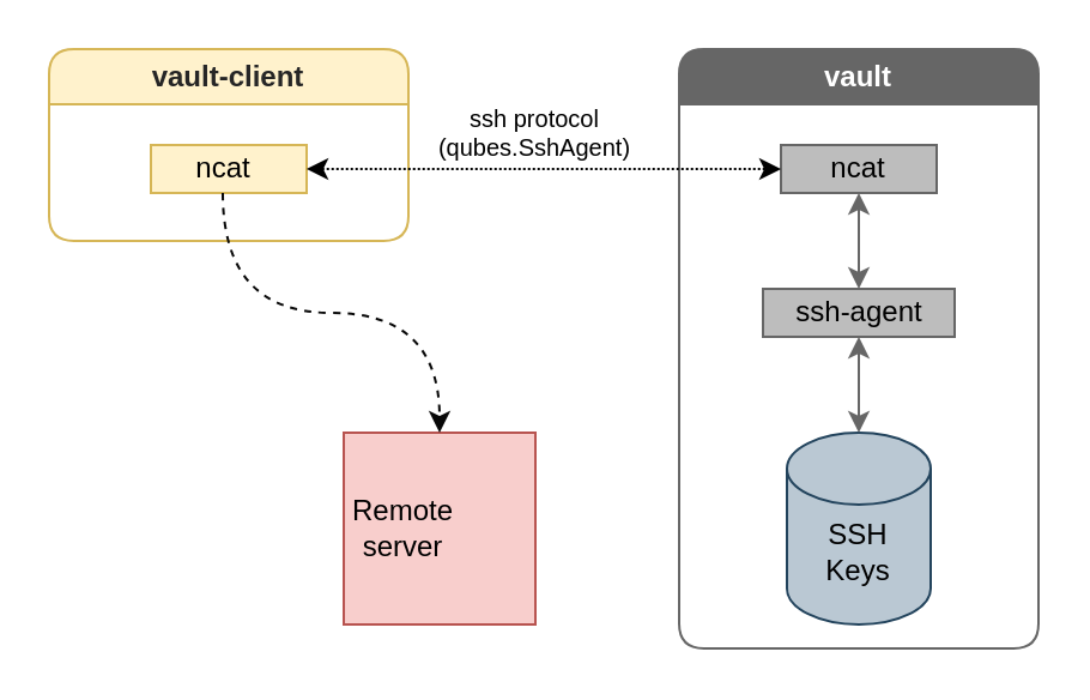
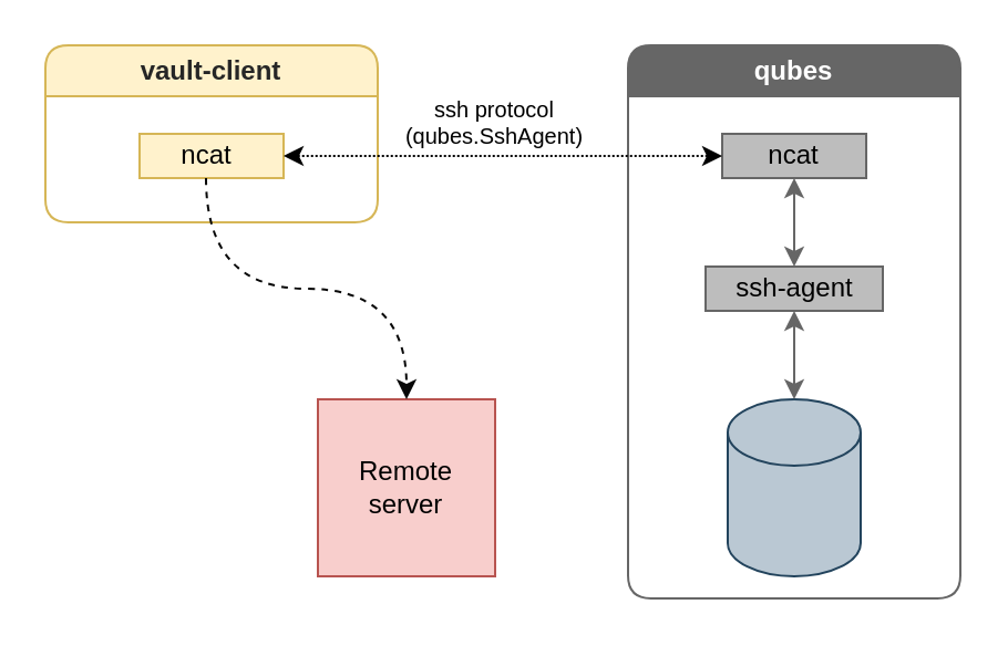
  <mxCell id="0" />
  <mxCell id="1" parent="0" />
- <mxCell id="2" value="vault" style="swimlane;whiteSpace=wrap;html=1;rounded=1;shadow=0;glass=0;comic=0;startSize=23;swimlaneFillColor=#ffffff;fontColor=#ffffff;fillColor=#666666;strokeColor=#666666;" parent="1" vertex="1"><mxGeometry x="283" y="20" width="150" height="250" as="geometry" /></mxCell>
+ <mxCell id="2" value="qubes" style="swimlane;whiteSpace=wrap;html=1;rounded=1;shadow=0;glass=0;comic=0;startSize=23;swimlaneFillColor=#ffffff;fontColor=#ffffff;fillColor=#666666;strokeColor=#666666;" parent="1" vertex="1"><mxGeometry x="283" y="20" width="150" height="250" as="geometry" /></mxCell>
  <mxCell id="3" value="" style="shape=cylinder3;whiteSpace=wrap;html=1;boundedLbl=1;backgroundOutline=1;size=15;rounded=0;glass=0;comic=0;strokeColor=#23445d;strokeWidth=1;fillColor=#bac8d3;" parent="2" vertex="1"><mxGeometry x="45" y="160" width="60" height="80" as="geometry" /></mxCell>
  <mxCell id="4" value="" style="rounded=0;whiteSpace=wrap;html=1;glass=0;comic=0;strokeWidth=1;fillColor=#BDBDBD;strokeColor=#666666;" parent="2" vertex="1"><mxGeometry x="42.5" y="40" width="65" height="20" as="geometry" /></mxCell>
  <mxCell id="5" value="" style="rounded=0;whiteSpace=wrap;html=1;glass=0;comic=0;strokeWidth=1;fillColor=#BDBDBD;strokeColor=#666666;" parent="2" vertex="1"><mxGeometry x="35" y="100" width="80" height="20" as="geometry" /></mxCell>
  <mxCell id="6" value="" style="endArrow=classic;startArrow=classic;html=1;entryX=0.5;entryY=1;entryDx=0;entryDy=0;exitX=0.5;exitY=0;exitDx=0;exitDy=0;exitPerimeter=0;strokeColor=#666666;" parent="2" source="3" target="5" edge="1"><mxGeometry width="50" height="50" relative="1" as="geometry"><mxPoint x="70" y="220" as="sourcePoint" /><mxPoint x="120" y="170" as="targetPoint" /></mxGeometry></mxCell>
  <mxCell id="7" value="&lt;div&gt;ssh-agent&lt;/div&gt;" style="text;html=1;strokeColor=none;fillColor=none;align=center;verticalAlign=middle;whiteSpace=wrap;rounded=0;glass=0;comic=0;" parent="2" vertex="1"><mxGeometry x="42.5" y="100" width="65" height="20" as="geometry" /></mxCell>
  <mxCell id="8" value="" style="endArrow=classic;startArrow=classic;html=1;strokeColor=#666666;entryX=0.5;entryY=1;entryDx=0;entryDy=0;exitX=0.5;exitY=0;exitDx=0;exitDy=0;" parent="2" source="7" target="4" edge="1"><mxGeometry width="50" height="50" relative="1" as="geometry"><mxPoint x="70" y="160" as="sourcePoint" /><mxPoint x="120" y="110" as="targetPoint" /></mxGeometry></mxCell>
- <mxCell id="9" value="&lt;div&gt;SSH Keys&lt;/div&gt;" style="text;html=1;strokeColor=none;fillColor=none;align=center;verticalAlign=middle;whiteSpace=wrap;rounded=0;glass=0;comic=0;" parent="2" vertex="1"><mxGeometry x="55" y="200" width="40" height="20" as="geometry" /></mxCell>
  <mxCell id="10" value="ncat" style="text;html=1;strokeColor=none;fillColor=none;align=center;verticalAlign=middle;whiteSpace=wrap;rounded=0;glass=0;comic=0;" parent="2" vertex="1"><mxGeometry x="55" y="40" width="40" height="20" as="geometry" /></mxCell>
  <mxCell id="11" value="&lt;font color=&quot;#262626&quot;&gt;vault-client&lt;/font&gt;" style="swimlane;whiteSpace=wrap;html=1;rounded=1;shadow=0;glass=0;comic=0;strokeColor=#d6b656;fillColor=#fff2cc;startSize=23;swimlaneFillColor=#ffffff;" parent="1" vertex="1"><mxGeometry x="20" y="20" width="150" height="80" as="geometry"><mxRectangle x="337" y="40" width="120" height="23" as="alternateBounds" /></mxGeometry></mxCell>
  <mxCell id="12" value="" style="rounded=0;whiteSpace=wrap;html=1;glass=0;comic=0;strokeWidth=1;fillColor=#fff2cc;strokeColor=#d6b656;" parent="11" vertex="1"><mxGeometry x="42.5" y="40" width="65" height="20" as="geometry" /></mxCell>
  <mxCell id="13" value="ncat" style="text;html=1;align=center;verticalAlign=middle;whiteSpace=wrap;rounded=0;glass=0;comic=0;" parent="11" vertex="1"><mxGeometry x="42.5" y="40" width="60" height="20" as="geometry" /></mxCell>
  <mxCell id="14" value="&lt;div style=&quot;font-size: 10px&quot;&gt;&lt;font style=&quot;font-size: 10px&quot;&gt;ssh protocol&lt;/font&gt;&lt;/div&gt;&lt;div style=&quot;font-size: 10px&quot;&gt;&lt;font style=&quot;font-size: 10px&quot;&gt;(qubes.SshAgent)&lt;br&gt;&lt;/font&gt;&lt;/div&gt;" style="text;html=1;strokeColor=none;fillColor=none;align=center;verticalAlign=middle;whiteSpace=wrap;rounded=0;glass=0;comic=0;" parent="1" vertex="1"><mxGeometry x="203" y="50" width="40" height="10" as="geometry" /></mxCell>
  <mxCell id="15" value="" style="whiteSpace=wrap;html=1;aspect=fixed;rounded=0;glass=0;comic=0;strokeColor=#b85450;strokeWidth=1;fillColor=#f8cecc;" parent="1" vertex="1"><mxGeometry x="143" y="180" width="80" height="80" as="geometry" /></mxCell>
  <mxCell id="16" value="" style="endArrow=classic;startArrow=classic;html=1;entryX=0;entryY=0.5;entryDx=0;entryDy=0;dashed=1;dashPattern=1 1;exitX=1;exitY=0.5;exitDx=0;exitDy=0;" parent="1" source="12" target="4" edge="1"><mxGeometry width="50" height="50" relative="1" as="geometry"><mxPoint x="153" y="110" as="sourcePoint" /><mxPoint x="203" y="60" as="targetPoint" /></mxGeometry></mxCell>
- <mxCell id="17" value="Remote server" style="text;html=1;strokeColor=none;fillColor=none;align=center;verticalAlign=middle;whiteSpace=wrap;rounded=0;glass=0;comic=0;" parent="1" vertex="1"><mxGeometry x="148" y="210" width="40" height="20" as="geometry" /></mxCell>
+ <mxCell id="17" value="Remote server" style="text;html=1;strokeColor=none;fillColor=none;align=center;verticalAlign=middle;whiteSpace=wrap;rounded=0;glass=0;comic=0;" parent="1" vertex="1"><mxGeometry x="163" y="210" width="40" height="20" as="geometry" /></mxCell>
  <mxCell id="18" style="edgeStyle=orthogonalEdgeStyle;rounded=0;orthogonalLoop=1;jettySize=auto;html=1;exitX=0.5;exitY=1;exitDx=0;exitDy=0;entryX=0.5;entryY=0;entryDx=0;entryDy=0;strokeColor=#080808;curved=1;dashed=1;" parent="1" source="13" target="15" edge="1"><mxGeometry relative="1" as="geometry" /></mxCell>
